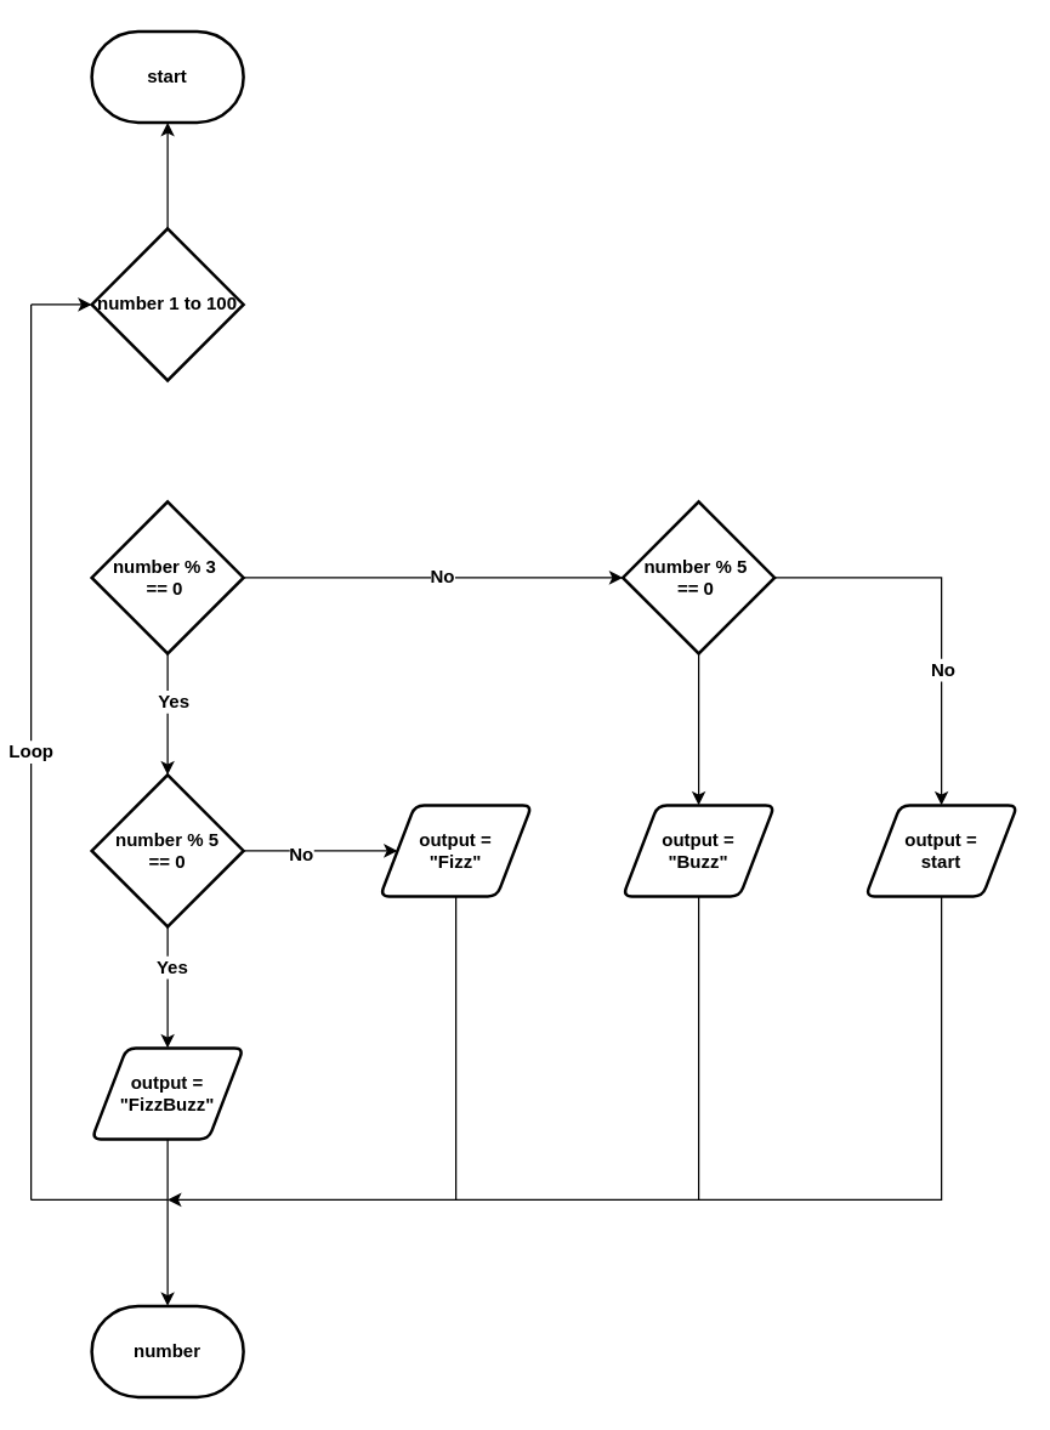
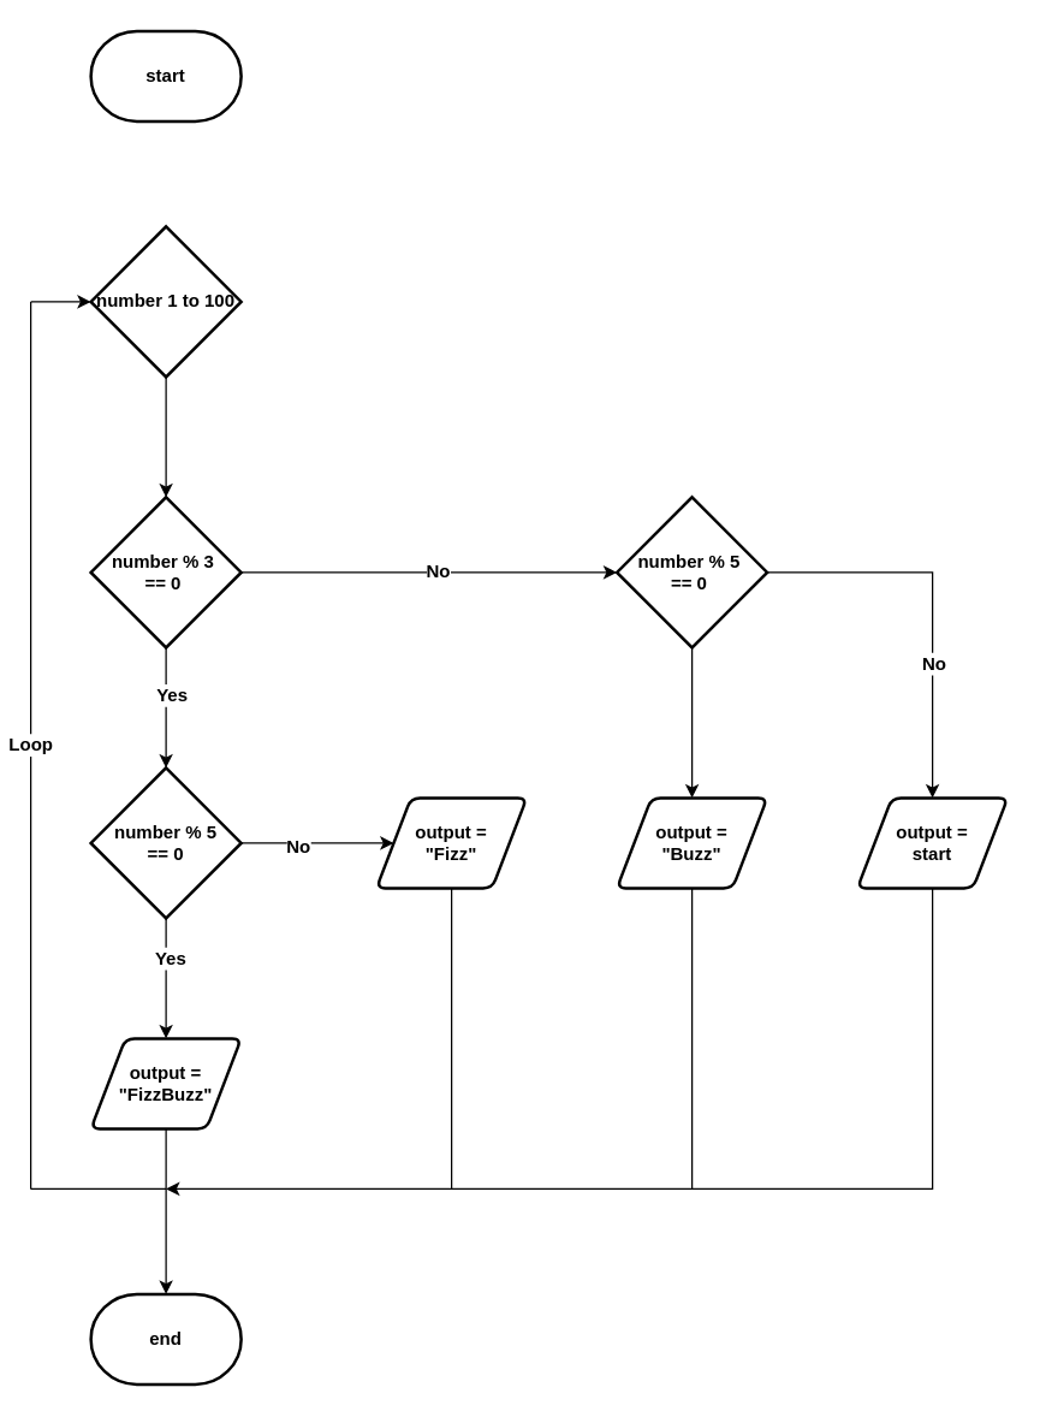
  <mxCell id="0" />
  <mxCell id="1" parent="0" />
  <mxCell id="2" value="start" style="strokeWidth=2;html=1;shape=mxgraph.flowchart.terminator;whiteSpace=wrap;fontSize=12;fontStyle=1" vertex="1" parent="1"><mxGeometry x="60" y="20" width="100" height="60" as="geometry" /></mxCell>
- <mxCell id="3" value="" style="edgeStyle=orthogonalEdgeStyle;rounded=0;orthogonalLoop=1;jettySize=auto;html=1;fontSize=12;fontStyle=1;" edge="1" parent="1" source="4" target="2"><mxGeometry relative="1" as="geometry" /></mxCell>
+ <mxCell id="3" value="" style="edgeStyle=orthogonalEdgeStyle;rounded=0;orthogonalLoop=1;jettySize=auto;html=1;fontSize=12;fontStyle=1" edge="1" parent="1" source="4" target="9"><mxGeometry relative="1" as="geometry" /></mxCell>
  <mxCell id="4" value="number 1 to 100" style="strokeWidth=2;html=1;shape=mxgraph.flowchart.decision;whiteSpace=wrap;fontSize=12;fontStyle=1" vertex="1" parent="1"><mxGeometry x="60" y="150" width="100" height="100" as="geometry" /></mxCell>
  <mxCell id="5" value="" style="edgeStyle=orthogonalEdgeStyle;rounded=0;orthogonalLoop=1;jettySize=auto;html=1;fontSize=12;fontStyle=1" edge="1" parent="1" source="9" target="14"><mxGeometry relative="1" as="geometry" /></mxCell>
  <mxCell id="6" value="Yes" style="edgeLabel;html=1;align=center;verticalAlign=middle;resizable=0;points=[];fontSize=12;fontStyle=1" vertex="1" connectable="0" parent="5"><mxGeometry x="-0.217" y="3" relative="1" as="geometry"><mxPoint as="offset" /></mxGeometry></mxCell>
  <mxCell id="7" style="edgeStyle=orthogonalEdgeStyle;rounded=0;orthogonalLoop=1;jettySize=auto;html=1;entryX=0;entryY=0.5;entryDx=0;entryDy=0;entryPerimeter=0;fontSize=12;fontStyle=1" edge="1" parent="1" source="9" target="22"><mxGeometry relative="1" as="geometry" /></mxCell>
  <mxCell id="8" value="No" style="edgeLabel;html=1;align=center;verticalAlign=middle;resizable=0;points=[];fontSize=12;fontStyle=1" vertex="1" connectable="0" parent="7"><mxGeometry x="0.04" y="1" relative="1" as="geometry"><mxPoint as="offset" /></mxGeometry></mxCell>
  <mxCell id="9" value="number % 3&amp;nbsp;&lt;br style=&quot;font-size: 12px;&quot;&gt;== 0&amp;nbsp;" style="strokeWidth=2;html=1;shape=mxgraph.flowchart.decision;whiteSpace=wrap;fontSize=12;fontStyle=1" vertex="1" parent="1"><mxGeometry x="60" y="330" width="100" height="100" as="geometry" /></mxCell>
  <mxCell id="10" style="edgeStyle=orthogonalEdgeStyle;rounded=0;orthogonalLoop=1;jettySize=auto;html=1;entryX=0;entryY=0.5;entryDx=0;entryDy=0;fontSize=12;fontStyle=1" edge="1" parent="1" source="14" target="16"><mxGeometry relative="1" as="geometry" /></mxCell>
  <mxCell id="11" value="No" style="edgeLabel;html=1;align=center;verticalAlign=middle;resizable=0;points=[];fontSize=12;fontStyle=1" vertex="1" connectable="0" parent="10"><mxGeometry x="-0.271" y="-2" relative="1" as="geometry"><mxPoint as="offset" /></mxGeometry></mxCell>
  <mxCell id="12" style="edgeStyle=orthogonalEdgeStyle;rounded=0;orthogonalLoop=1;jettySize=auto;html=1;entryX=0.5;entryY=0;entryDx=0;entryDy=0;fontSize=12;fontStyle=1" edge="1" parent="1" source="14" target="18"><mxGeometry relative="1" as="geometry" /></mxCell>
  <mxCell id="13" value="Yes" style="edgeLabel;html=1;align=center;verticalAlign=middle;resizable=0;points=[];fontSize=12;fontStyle=1" vertex="1" connectable="0" parent="12"><mxGeometry x="-0.342" y="2" relative="1" as="geometry"><mxPoint as="offset" /></mxGeometry></mxCell>
  <mxCell id="14" value="number % 5 &lt;br style=&quot;font-size: 12px;&quot;&gt;== 0" style="strokeWidth=2;html=1;shape=mxgraph.flowchart.decision;whiteSpace=wrap;fontSize=12;fontStyle=1" vertex="1" parent="1"><mxGeometry x="60" y="510" width="100" height="100" as="geometry" /></mxCell>
  <mxCell id="15" style="edgeStyle=orthogonalEdgeStyle;rounded=0;orthogonalLoop=1;jettySize=auto;html=1;fontSize=12;fontStyle=1" edge="1" parent="1" source="16"><mxGeometry relative="1" as="geometry"><mxPoint x="110" y="790" as="targetPoint" /><Array as="points"><mxPoint x="300" y="790" /></Array></mxGeometry></mxCell>
  <mxCell id="16" value="output =&lt;br style=&quot;font-size: 12px;&quot;&gt;&quot;Fizz&quot;" style="shape=parallelogram;html=1;strokeWidth=2;perimeter=parallelogramPerimeter;whiteSpace=wrap;rounded=1;arcSize=12;size=0.23;fontSize=12;fontStyle=1" vertex="1" parent="1"><mxGeometry x="250" y="530" width="100" height="60" as="geometry" /></mxCell>
  <mxCell id="17" style="edgeStyle=orthogonalEdgeStyle;rounded=0;orthogonalLoop=1;jettySize=auto;html=1;entryX=0.5;entryY=0;entryDx=0;entryDy=0;entryPerimeter=0;fontSize=12;fontStyle=1" edge="1" parent="1" source="18" target="27"><mxGeometry relative="1" as="geometry" /></mxCell>
  <mxCell id="18" value="output =&lt;br style=&quot;font-size: 12px;&quot;&gt;&quot;FizzBuzz&quot;" style="shape=parallelogram;html=1;strokeWidth=2;perimeter=parallelogramPerimeter;whiteSpace=wrap;rounded=1;arcSize=12;size=0.23;fontSize=12;fontStyle=1" vertex="1" parent="1"><mxGeometry x="60" y="690" width="100" height="60" as="geometry" /></mxCell>
  <mxCell id="19" style="edgeStyle=orthogonalEdgeStyle;rounded=0;orthogonalLoop=1;jettySize=auto;html=1;entryX=0.5;entryY=0;entryDx=0;entryDy=0;fontSize=12;fontStyle=1" edge="1" parent="1" source="22" target="24"><mxGeometry relative="1" as="geometry" /></mxCell>
  <mxCell id="20" style="edgeStyle=orthogonalEdgeStyle;rounded=0;orthogonalLoop=1;jettySize=auto;html=1;entryX=0.5;entryY=0;entryDx=0;entryDy=0;fontSize=12;fontStyle=1" edge="1" parent="1" source="22" target="26"><mxGeometry relative="1" as="geometry" /></mxCell>
  <mxCell id="21" value="No" style="edgeLabel;html=1;align=center;verticalAlign=middle;resizable=0;points=[];fontSize=12;fontStyle=1" vertex="1" connectable="0" parent="20"><mxGeometry x="0.305" y="-1" relative="1" as="geometry"><mxPoint x="1" as="offset" /></mxGeometry></mxCell>
  <mxCell id="22" value="number % 5&amp;nbsp;&lt;br style=&quot;border-color: var(--border-color); font-size: 12px;&quot;&gt;== 0&amp;nbsp;" style="strokeWidth=2;html=1;shape=mxgraph.flowchart.decision;whiteSpace=wrap;fontSize=12;fontStyle=1" vertex="1" parent="1"><mxGeometry x="410" y="330" width="100" height="100" as="geometry" /></mxCell>
  <mxCell id="23" style="edgeStyle=orthogonalEdgeStyle;rounded=0;orthogonalLoop=1;jettySize=auto;html=1;endArrow=none;endFill=0;fontSize=12;fontStyle=1" edge="1" parent="1" source="24"><mxGeometry relative="1" as="geometry"><mxPoint x="300" y="790" as="targetPoint" /><Array as="points"><mxPoint x="460" y="790" /></Array></mxGeometry></mxCell>
  <mxCell id="24" value="output =&lt;br style=&quot;font-size: 12px;&quot;&gt;&quot;Buzz&quot;" style="shape=parallelogram;html=1;strokeWidth=2;perimeter=parallelogramPerimeter;whiteSpace=wrap;rounded=1;arcSize=12;size=0.23;fontSize=12;fontStyle=1" vertex="1" parent="1"><mxGeometry x="410" y="530" width="100" height="60" as="geometry" /></mxCell>
  <mxCell id="25" style="edgeStyle=orthogonalEdgeStyle;rounded=0;orthogonalLoop=1;jettySize=auto;html=1;endArrow=none;endFill=0;fontSize=12;fontStyle=1" edge="1" parent="1" source="26"><mxGeometry relative="1" as="geometry"><mxPoint x="460" y="790" as="targetPoint" /><Array as="points"><mxPoint x="620" y="790" /></Array></mxGeometry></mxCell>
  <mxCell id="26" value="output =&lt;br style=&quot;font-size: 12px;&quot;&gt;start" style="shape=parallelogram;html=1;strokeWidth=2;perimeter=parallelogramPerimeter;whiteSpace=wrap;rounded=1;arcSize=12;size=0.23;fontSize=12;fontStyle=1" vertex="1" parent="1"><mxGeometry x="570" y="530" width="100" height="60" as="geometry" /></mxCell>
- <mxCell id="27" value="number" style="strokeWidth=2;html=1;shape=mxgraph.flowchart.terminator;whiteSpace=wrap;fontSize=12;fontStyle=1" vertex="1" parent="1"><mxGeometry x="60" y="860" width="100" height="60" as="geometry" /></mxCell>
+ <mxCell id="27" value="end" style="strokeWidth=2;html=1;shape=mxgraph.flowchart.terminator;whiteSpace=wrap;fontSize=12;fontStyle=1" vertex="1" parent="1"><mxGeometry x="60" y="860" width="100" height="60" as="geometry" /></mxCell>
  <mxCell id="28" value="" style="endArrow=none;html=1;rounded=0;fontSize=12;fontStyle=1" edge="1" parent="1"><mxGeometry width="50" height="50" relative="1" as="geometry"><mxPoint x="110" y="790" as="sourcePoint" /><mxPoint x="20" y="790" as="targetPoint" /></mxGeometry></mxCell>
  <mxCell id="29" value="Loop" style="endArrow=none;html=1;rounded=0;fontSize=12;fontStyle=1" edge="1" parent="1"><mxGeometry width="50" height="50" relative="1" as="geometry"><mxPoint x="20" y="790" as="sourcePoint" /><mxPoint x="20" y="200" as="targetPoint" /></mxGeometry></mxCell>
  <mxCell id="30" value="" style="endArrow=classic;html=1;rounded=0;entryX=0;entryY=0.5;entryDx=0;entryDy=0;entryPerimeter=0;fontSize=12;fontStyle=1" edge="1" parent="1" target="4"><mxGeometry width="50" height="50" relative="1" as="geometry"><mxPoint x="20" y="200" as="sourcePoint" /><mxPoint x="70" y="150" as="targetPoint" /></mxGeometry></mxCell>
